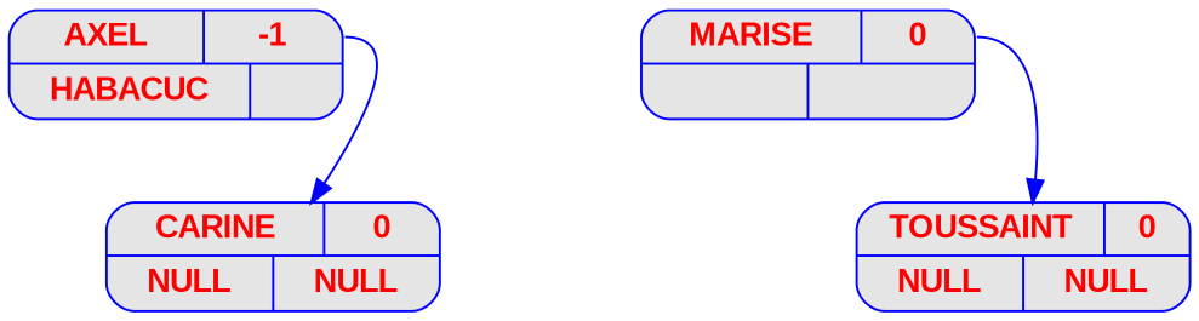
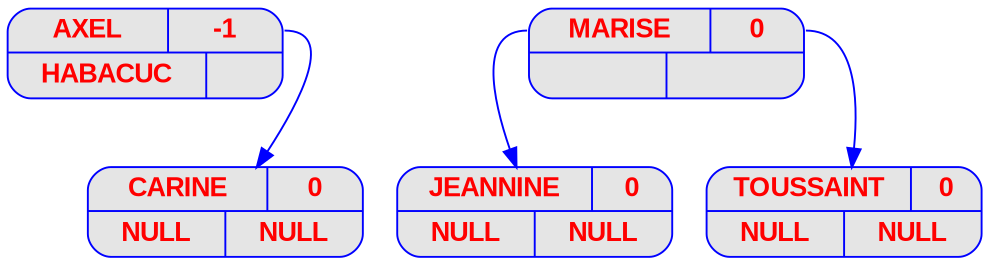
  digraph {
    node [color=blue fillcolor=grey90 fontcolor=red fontname="Arial bold" fontsize=14 shape=record style="rounded, filled"]
    edge [color=blue tailport=d]
    n1 [label="{{<g> AXEL | <d> -1 }| { <g> HABACUC | <d> }}" width=2]
    n2 [label="{{<g> CARINE | <d> 0 }| { <g> NULL | <d> NULL}}" width=2]
    n3 [label="{{<g> MARISE | <d> 0 } | { <g> | <d>}}" width=2]
+   n4 [label="{{<g> JEANNINE | <d> 0 }| { <g> NULL | <d> NULL}}" width=2]
    n5 [label="{{<g> TOUSSAINT | <d> 0 }| { <g> NULL | <d> NULL}}" width=2]
    n1 -> n2
+   n3 -> n4 [tailport=g]
    n3 -> n5
  }
